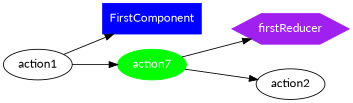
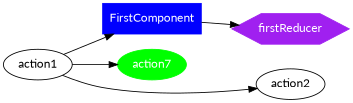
  digraph {
    fontname=Lato
    rankdir=LR
    node [fontcolor=white fontname=Lato style=filled]
    edge [fontname=Lato]
    FirstComponent [color=blue fillcolor=blue shape=box]
    action1 [fontcolor="" style=""]
    action2 [fontcolor="" style=""]
    n4 [color=green fillcolor=green label=action7]
    firstReducer [color=purple fillcolor=purple shape=hexagon]
    action1 -> FirstComponent
-   n4 -> action2
+   action1 -> action2
    action1 -> n4
-   n4 -> firstReducer
+   FirstComponent -> firstReducer
  }
